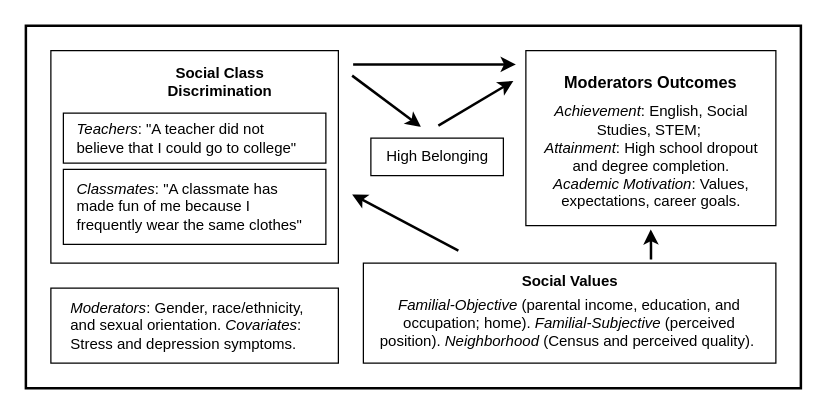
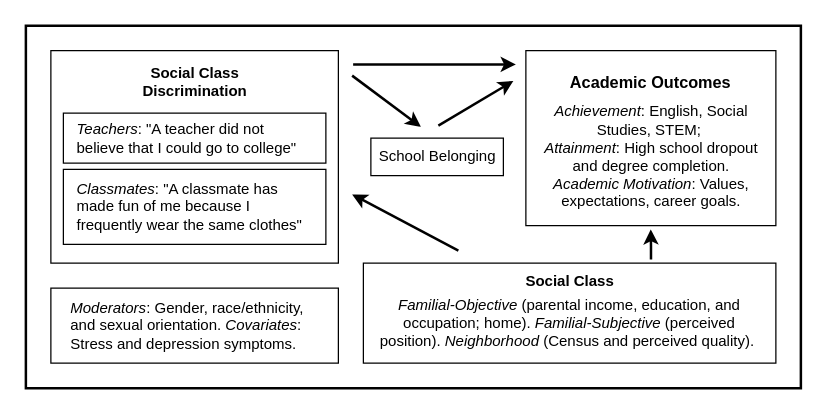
  <mxCell id="0" />
  <mxCell id="1" parent="0" />
  <mxCell id="2" value="" style="verticalLabelPosition=bottom;verticalAlign=top;html=1;shape=mxgraph.basic.rect;fillColor2=none;strokeWidth=2;size=20;indent=5;" vertex="1" parent="1"><mxGeometry x="20" y="20" width="620" height="290" as="geometry" /></mxCell>
  <mxCell id="3" value="" style="verticalLabelPosition=bottom;verticalAlign=top;html=1;shape=mxgraph.basic.rect;fillColor2=none;strokeWidth=1;size=20;indent=5;" vertex="1" parent="1"><mxGeometry x="420" y="40" width="200" height="140" as="geometry" /></mxCell>
  <mxCell id="4" value="" style="verticalLabelPosition=bottom;verticalAlign=top;html=1;shape=mxgraph.basic.rect;fillColor2=none;strokeWidth=1;size=20;indent=5;" vertex="1" parent="1"><mxGeometry x="40" y="40" width="230" height="170" as="geometry" /></mxCell>
  <mxCell id="5" value="" style="verticalLabelPosition=bottom;verticalAlign=top;html=1;shape=mxgraph.basic.rect;fillColor2=none;strokeWidth=1;size=20;indent=5;" vertex="1" parent="1"><mxGeometry x="40" y="230" width="230" height="60" as="geometry" /></mxCell>
  <mxCell id="6" value="" style="verticalLabelPosition=bottom;verticalAlign=top;html=1;shape=mxgraph.basic.rect;fillColor2=none;strokeWidth=1;size=20;indent=5;" vertex="1" parent="1"><mxGeometry x="50" y="135" width="210" height="60" as="geometry" /></mxCell>
  <mxCell id="7" value="" style="verticalLabelPosition=bottom;verticalAlign=top;html=1;shape=mxgraph.basic.rect;fillColor2=none;strokeWidth=1;size=20;indent=5;" vertex="1" parent="1"><mxGeometry x="50" y="90" width="210" height="40" as="geometry" /></mxCell>
  <mxCell id="8" value="" style="verticalLabelPosition=bottom;verticalAlign=top;html=1;shape=mxgraph.basic.rect;fillColor2=none;strokeWidth=1;size=20;indent=5;" vertex="1" parent="1"><mxGeometry x="290" y="210" width="330" height="80" as="geometry" /></mxCell>
  <mxCell id="9" value="" style="verticalLabelPosition=bottom;verticalAlign=top;html=1;shape=mxgraph.basic.rect;fillColor2=none;strokeWidth=1;size=20;indent=5;" vertex="1" parent="1"><mxGeometry x="296" y="110" width="106" height="30" as="geometry" /></mxCell>
  <mxCell id="10" value="" style="endArrow=classic;html=1;rounded=0;strokeWidth=2;entryX=-0.008;entryY=0.076;entryDx=0;entryDy=0;entryPerimeter=0;" edge="1" parent="1"><mxGeometry width="50" height="50" relative="1" as="geometry"><mxPoint x="281.8" y="51" as="sourcePoint" /><mxPoint x="412" y="51" as="targetPoint" /></mxGeometry></mxCell>
  <mxCell id="11" value="" style="endArrow=classic;html=1;rounded=0;strokeWidth=2;" edge="1" parent="1"><mxGeometry width="50" height="50" relative="1" as="geometry"><mxPoint x="281" y="60" as="sourcePoint" /><mxPoint x="336" y="101" as="targetPoint" /></mxGeometry></mxCell>
  <mxCell id="12" value="" style="endArrow=classic;html=1;rounded=0;strokeWidth=2;" edge="1" parent="1"><mxGeometry width="50" height="50" relative="1" as="geometry"><mxPoint x="366" y="200" as="sourcePoint" /><mxPoint x="281" y="155" as="targetPoint" /></mxGeometry></mxCell>
  <mxCell id="13" value="" style="endArrow=classic;html=1;rounded=0;strokeWidth=2;entryX=-0.012;entryY=0.102;entryDx=0;entryDy=0;entryPerimeter=0;" edge="1" parent="1"><mxGeometry width="50" height="50" relative="1" as="geometry"><mxPoint x="350" y="100" as="sourcePoint" /><mxPoint x="410" y="64.28" as="targetPoint" /></mxGeometry></mxCell>
  <mxCell id="14" value="" style="endArrow=classic;html=1;rounded=0;strokeWidth=2;entryX=0.504;entryY=1.004;entryDx=0;entryDy=0;entryPerimeter=0;" edge="1" parent="1"><mxGeometry width="50" height="50" relative="1" as="geometry"><mxPoint x="520.09" y="207" as="sourcePoint" /><mxPoint x="519.89" y="183" as="targetPoint" /><Array as="points"><mxPoint x="520.09" y="196" /></Array></mxGeometry></mxCell>
- <mxCell id="15" value="&lt;font face=&quot;Helvetica&quot;&gt;High Belonging&lt;/font&gt;" style="text;html=1;align=center;verticalAlign=middle;whiteSpace=wrap;rounded=0;" vertex="1" parent="1"><mxGeometry x="296" y="110" width="107" height="30" as="geometry" /></mxCell>
- <mxCell id="16" value="&lt;font face=&quot;Helvetica&quot;&gt;Social Class Discrimination&lt;/font&gt;" style="text;html=1;align=center;verticalAlign=middle;whiteSpace=wrap;rounded=0;fontStyle=1" vertex="1" parent="1"><mxGeometry x="121.5" y="50" width="107" height="30" as="geometry" /></mxCell>
- <mxCell id="17" value="&lt;font face=&quot;Helvetica&quot;&gt;Moderators Outcomes&lt;/font&gt;" style="text;html=1;align=center;verticalAlign=middle;whiteSpace=wrap;rounded=0;fontStyle=1;fontSize=13;" vertex="1" parent="1"><mxGeometry x="432" y="50" width="176" height="30" as="geometry" /></mxCell>
- <mxCell id="18" value="&lt;font face=&quot;Helvetica&quot;&gt;&lt;b&gt;Social Values&lt;/b&gt;&lt;/font&gt;" style="text;html=1;align=center;verticalAlign=middle;whiteSpace=wrap;rounded=0;" vertex="1" parent="1"><mxGeometry x="401.5" y="210" width="107" height="30" as="geometry" /></mxCell>
+ <mxCell id="15" value="&lt;font face=&quot;Helvetica&quot;&gt;School Belonging&lt;/font&gt;" style="text;html=1;align=center;verticalAlign=middle;whiteSpace=wrap;rounded=0;" vertex="1" parent="1"><mxGeometry x="296" y="110" width="107" height="30" as="geometry" /></mxCell>
+ <mxCell id="16" value="&lt;font face=&quot;Helvetica&quot;&gt;Social Class Discrimination&lt;/font&gt;" style="text;html=1;align=center;verticalAlign=middle;whiteSpace=wrap;rounded=0;fontStyle=1" vertex="1" parent="1"><mxGeometry x="101.5" y="50" width="107" height="30" as="geometry" /></mxCell>
+ <mxCell id="17" value="&lt;font face=&quot;Helvetica&quot;&gt;Academic Outcomes&lt;/font&gt;" style="text;html=1;align=center;verticalAlign=middle;whiteSpace=wrap;rounded=0;fontStyle=1;fontSize=13;" vertex="1" parent="1"><mxGeometry x="432" y="50" width="176" height="30" as="geometry" /></mxCell>
+ <mxCell id="18" value="&lt;font face=&quot;Helvetica&quot;&gt;&lt;b&gt;Social Class&lt;/b&gt;&lt;/font&gt;" style="text;html=1;align=center;verticalAlign=middle;whiteSpace=wrap;rounded=0;" vertex="1" parent="1"><mxGeometry x="401.5" y="210" width="107" height="30" as="geometry" /></mxCell>
  <mxCell id="19" value="&lt;font face=&quot;Helvetica&quot;&gt;&lt;i&gt;Moderators&lt;/i&gt;: Gender, race/ethnicity, and sexual orientation.&amp;nbsp;&lt;/font&gt;&lt;i&gt;Covariates&lt;/i&gt;: Stress and depression symptoms." style="text;html=1;align=left;verticalAlign=middle;whiteSpace=wrap;rounded=0;" vertex="1" parent="1"><mxGeometry x="54" y="232.5" width="206" height="55" as="geometry" /></mxCell>
  <mxCell id="20" value="&lt;font face=&quot;Helvetica&quot;&gt;&lt;i&gt;Teachers&lt;/i&gt;: &quot;A teacher did not believe that I could go to college&quot;&lt;/font&gt;" style="text;html=1;align=left;verticalAlign=middle;whiteSpace=wrap;rounded=0;" vertex="1" parent="1"><mxGeometry x="58.5" y="95" width="180" height="30" as="geometry" /></mxCell>
  <mxCell id="21" value="&lt;font face=&quot;Helvetica&quot;&gt;&lt;i&gt;Classmates&lt;/i&gt;: &quot;A classmate has made fun of me because I frequently wear the same clothes&quot;&lt;/font&gt;" style="text;html=1;align=left;verticalAlign=middle;whiteSpace=wrap;rounded=0;" vertex="1" parent="1"><mxGeometry x="58.5" y="140" width="193" height="50" as="geometry" /></mxCell>
  <mxCell id="22" value="&lt;font face=&quot;Helvetica&quot;&gt;&lt;i&gt;Familial-Objective &lt;/i&gt;(parental income, education, and occupation; home). &lt;i&gt;Familial-Subjective&lt;/i&gt; (perceived position). &lt;i&gt;Neighborhood &lt;/i&gt;(Census and perceived quality).&amp;nbsp;&lt;/font&gt;" style="text;html=1;align=center;verticalAlign=middle;whiteSpace=wrap;rounded=0;" vertex="1" parent="1"><mxGeometry x="300" y="235" width="310" height="45" as="geometry" /></mxCell>
  <mxCell id="23" value="&lt;font face=&quot;Helvetica&quot;&gt;&lt;i&gt;Achievement&lt;/i&gt;: English, Social Studies, STEM;&amp;nbsp;&lt;/font&gt;&lt;div&gt;&lt;font face=&quot;Helvetica&quot;&gt;&lt;i&gt;Attainment&lt;/i&gt;: High school dropout and degree completion.&lt;/font&gt;&lt;div&gt;&lt;font face=&quot;Helvetica&quot;&gt;&lt;i&gt;Academic Motivation&lt;/i&gt;: Values, expectations, career goals.&lt;/font&gt;&lt;/div&gt;&lt;/div&gt;" style="text;html=1;align=center;verticalAlign=middle;whiteSpace=wrap;rounded=0;" vertex="1" parent="1"><mxGeometry x="429.5" y="75" width="181" height="100" as="geometry" /></mxCell>
